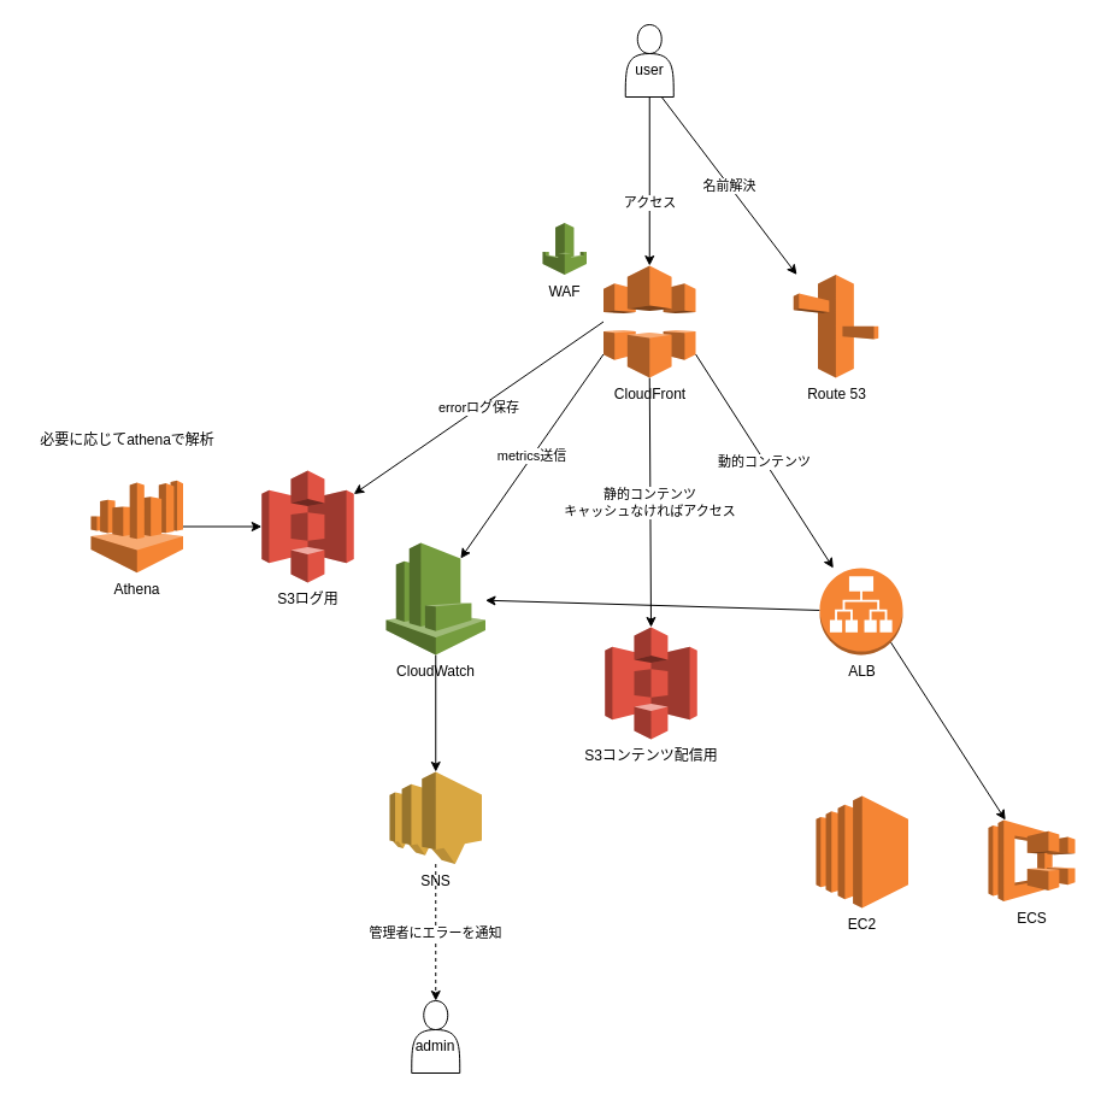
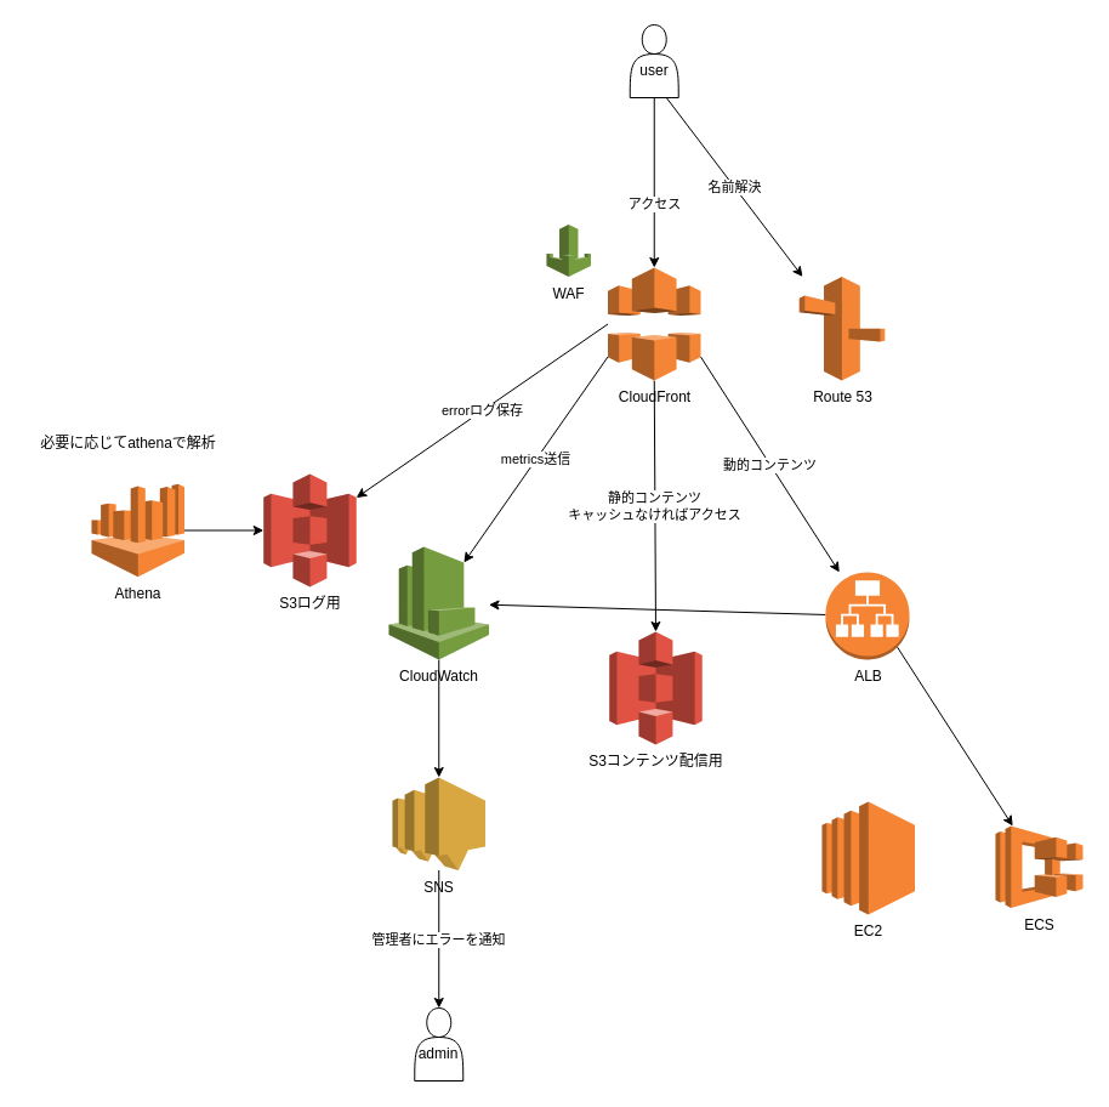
  <mxCell id="0" />
  <mxCell id="1" parent="0" />
  <mxCell id="2" value="Route 53" style="outlineConnect=0;dashed=0;verticalLabelPosition=bottom;verticalAlign=top;align=center;html=1;shape=mxgraph.aws3.route_53;fillColor=#F58536;gradientColor=none;" parent="1" vertex="1"><mxGeometry x="658.25" y="227.5" width="70.5" height="85.5" as="geometry" /></mxCell>
  <mxCell id="3" value="静的コンテンツ&lt;br&gt;キャッシュなければアクセス" style="edgeStyle=none;html=1;exitX=0.5;exitY=1;exitDx=0;exitDy=0;exitPerimeter=0;entryX=0.5;entryY=0;entryDx=0;entryDy=0;entryPerimeter=0;" parent="1" source="7" target="12" edge="1"><mxGeometry relative="1" as="geometry"><mxPoint x="547" y="470" as="targetPoint" /></mxGeometry></mxCell>
  <mxCell id="4" value="動的コンテンツ" style="edgeStyle=none;html=1;exitX=1;exitY=0.79;exitDx=0;exitDy=0;exitPerimeter=0;" parent="1" source="7" target="15" edge="1"><mxGeometry relative="1" as="geometry" /></mxCell>
  <mxCell id="5" value="errorログ保存" style="edgeStyle=none;html=1;exitX=0;exitY=0.5;exitDx=0;exitDy=0;exitPerimeter=0;entryX=1;entryY=0.21;entryDx=0;entryDy=0;entryPerimeter=0;" parent="1" source="7" target="21" edge="1"><mxGeometry relative="1" as="geometry" /></mxCell>
  <mxCell id="6" value="metrics送信" style="edgeStyle=none;html=1;exitX=0;exitY=0.79;exitDx=0;exitDy=0;exitPerimeter=0;entryX=0.75;entryY=0.14;entryDx=0;entryDy=0;entryPerimeter=0;" parent="1" source="7" target="20" edge="1"><mxGeometry relative="1" as="geometry" /></mxCell>
  <mxCell id="7" value="CloudFront" style="outlineConnect=0;dashed=0;verticalLabelPosition=bottom;verticalAlign=top;align=center;html=1;shape=mxgraph.aws3.cloudfront;fillColor=#F58536;gradientColor=none;" parent="1" vertex="1"><mxGeometry x="500.5" y="220" width="76.5" height="93" as="geometry" /></mxCell>
  <mxCell id="8" value="名前解決" style="edgeStyle=none;html=1;exitX=0.75;exitY=1;exitDx=0;exitDy=0;" parent="1" source="11" target="2" edge="1"><mxGeometry relative="1" as="geometry" /></mxCell>
  <mxCell id="9" style="edgeStyle=none;html=1;exitX=0.5;exitY=1;exitDx=0;exitDy=0;" parent="1" source="11" target="7" edge="1"><mxGeometry relative="1" as="geometry" /></mxCell>
  <mxCell id="10" value="アクセス" style="edgeLabel;html=1;align=center;verticalAlign=middle;resizable=0;points=[];" parent="9" vertex="1" connectable="0"><mxGeometry x="0.244" relative="1" as="geometry"><mxPoint as="offset" /></mxGeometry></mxCell>
  <mxCell id="11" value="&lt;br&gt;user" style="shape=actor;whiteSpace=wrap;html=1;" parent="1" vertex="1"><mxGeometry x="518.75" y="20" width="40" height="60" as="geometry" /></mxCell>
  <mxCell id="12" value="S3コンテンツ配信用" style="outlineConnect=0;dashed=0;verticalLabelPosition=bottom;verticalAlign=top;align=center;html=1;shape=mxgraph.aws3.s3;fillColor=#E05243;gradientColor=none;" parent="1" vertex="1"><mxGeometry x="501.75" y="520" width="76.5" height="93" as="geometry" /></mxCell>
  <mxCell id="13" value="" style="edgeStyle=none;html=1;" parent="1" source="15" target="20" edge="1"><mxGeometry relative="1" as="geometry" /></mxCell>
  <mxCell id="14" style="edgeStyle=none;html=1;exitX=0.855;exitY=0.855;exitDx=0;exitDy=0;exitPerimeter=0;" parent="1" source="15" target="17" edge="1"><mxGeometry relative="1" as="geometry" /></mxCell>
  <mxCell id="15" value="ALB" style="outlineConnect=0;dashed=0;verticalLabelPosition=bottom;verticalAlign=top;align=center;html=1;shape=mxgraph.aws3.application_load_balancer;fillColor=#F58534;gradientColor=none;" parent="1" vertex="1"><mxGeometry x="680" y="471" width="69" height="72" as="geometry" /></mxCell>
  <mxCell id="16" value="EC2" style="outlineConnect=0;dashed=0;verticalLabelPosition=bottom;verticalAlign=top;align=center;html=1;shape=mxgraph.aws3.ec2;fillColor=#F58534;gradientColor=none;" parent="1" vertex="1"><mxGeometry x="677" y="660" width="76.5" height="93" as="geometry" /></mxCell>
  <mxCell id="17" value="ECS" style="outlineConnect=0;dashed=0;verticalLabelPosition=bottom;verticalAlign=top;align=center;html=1;shape=mxgraph.aws3.ecs;fillColor=#F58534;gradientColor=none;" parent="1" vertex="1"><mxGeometry x="820" y="680" width="72" height="67.5" as="geometry" /></mxCell>
  <mxCell id="18" value="WAF" style="outlineConnect=0;dashed=0;verticalLabelPosition=bottom;verticalAlign=top;align=center;html=1;shape=mxgraph.aws3.waf;fillColor=#759C3E;gradientColor=none;" parent="1" vertex="1"><mxGeometry x="450" y="184.5" width="36.5" height="43" as="geometry" /></mxCell>
  <mxCell id="19" style="edgeStyle=none;html=1;entryX=0.5;entryY=0;entryDx=0;entryDy=0;entryPerimeter=0;" parent="1" source="20" target="23" edge="1"><mxGeometry relative="1" as="geometry" /></mxCell>
  <mxCell id="20" value="CloudWatch" style="outlineConnect=0;dashed=0;verticalLabelPosition=bottom;verticalAlign=top;align=center;html=1;shape=mxgraph.aws3.cloudwatch;fillColor=#759C3E;gradientColor=none;" parent="1" vertex="1"><mxGeometry x="320" y="450" width="82.5" height="93" as="geometry" /></mxCell>
  <mxCell id="21" value="S3ログ用" style="outlineConnect=0;dashed=0;verticalLabelPosition=bottom;verticalAlign=top;align=center;html=1;shape=mxgraph.aws3.s3;fillColor=#E05243;gradientColor=none;" parent="1" vertex="1"><mxGeometry x="216.75" y="390" width="76.5" height="93" as="geometry" /></mxCell>
- <mxCell id="22" value="管理者にエラーを通知" style="edgeStyle=none;html=1;dashed=1;" parent="1" source="23" target="24" edge="1"><mxGeometry relative="1" as="geometry" /></mxCell>
+ <mxCell id="22" value="管理者にエラーを通知" style="edgeStyle=none;html=1;" parent="1" source="23" target="24" edge="1"><mxGeometry relative="1" as="geometry" /></mxCell>
  <mxCell id="23" value="SNS" style="outlineConnect=0;dashed=0;verticalLabelPosition=bottom;verticalAlign=top;align=center;html=1;shape=mxgraph.aws3.sns;fillColor=#D9A741;gradientColor=none;" parent="1" vertex="1"><mxGeometry x="323" y="640" width="76.5" height="76.5" as="geometry" /></mxCell>
  <mxCell id="24" value="&lt;br&gt;admin" style="shape=actor;whiteSpace=wrap;html=1;" parent="1" vertex="1"><mxGeometry x="341.25" y="830" width="40" height="60" as="geometry" /></mxCell>
  <mxCell id="25" value="必要に応じてathenaで解析" style="text;html=1;align=center;verticalAlign=middle;resizable=0;points=[];autosize=1;strokeColor=none;fillColor=none;" parent="1" vertex="1"><mxGeometry x="20" y="350" width="170" height="30" as="geometry" /></mxCell>
  <mxCell id="26" value="" style="edgeStyle=none;html=1;" parent="1" source="27" target="21" edge="1"><mxGeometry relative="1" as="geometry" /></mxCell>
  <mxCell id="27" value="Athena" style="outlineConnect=0;dashed=0;verticalLabelPosition=bottom;verticalAlign=top;align=center;html=1;shape=mxgraph.aws3.athena;fillColor=#F58534;gradientColor=none;" parent="1" vertex="1"><mxGeometry x="75" y="398.25" width="76.5" height="76.5" as="geometry" /></mxCell>
